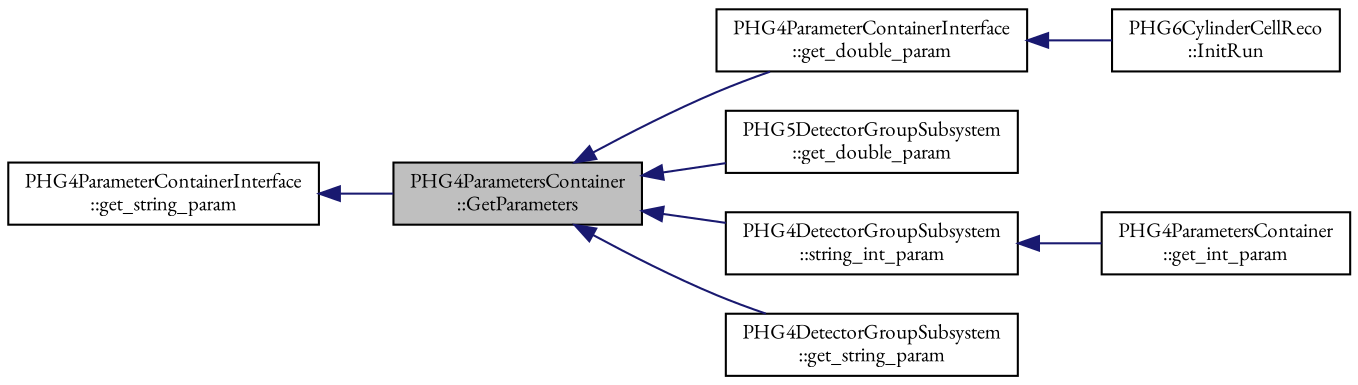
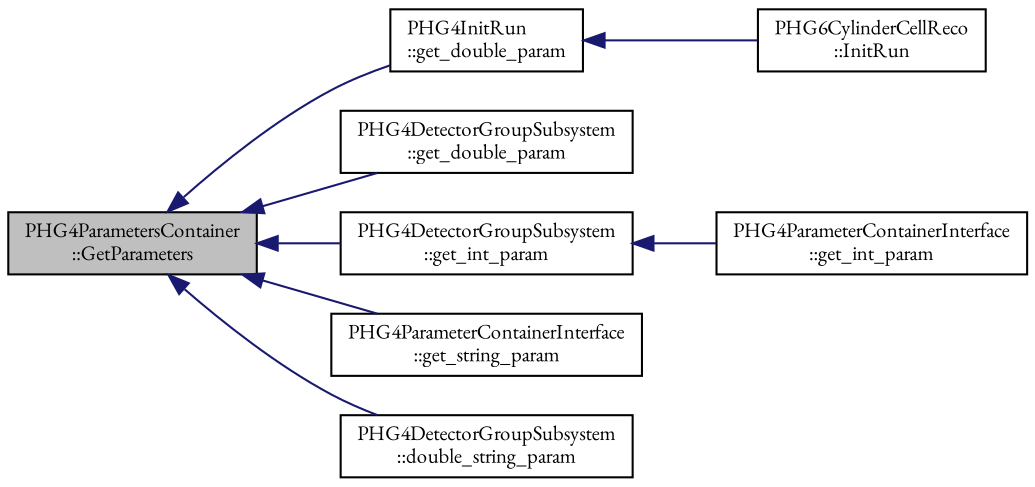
  digraph {
    fontname="EB Garamond"
    rankdir=LR
    node [color=black fontname="EB Garamond" fontsize=10 shape=record]
    edge [color=midnightblue dir=back fontname="EB Garamond" fontsize=10 labelfontname=FreeSans labelfontsize=10 style=solid]
    n1 [fillcolor=grey75 fontcolor=black height=0.2 label="PHG4ParametersContainer\l::GetParameters" style=filled width=0.4]
-   n2 [height=0.2 label="PHG4ParameterContainerInterface\l::get_double_param" width=0.4]
-   n3 [height=0.2 label="PHG5DetectorGroupSubsystem\l::get_double_param" width=0.4]
-   n4 [height=0.2 label="PHG4DetectorGroupSubsystem\l::string_int_param" width=0.4]
+   n2 [height=0.2 label="PHG4InitRun\l::get_double_param" width=0.4]
+   n3 [height=0.2 label="PHG4DetectorGroupSubsystem\l::get_double_param" width=0.4]
+   n4 [height=0.2 label="PHG4DetectorGroupSubsystem\l::get_int_param" width=0.4]
    n5 [height=0.2 label="PHG4ParameterContainerInterface\l::get_string_param" width=0.4]
-   n6 [height=0.2 label="PHG4DetectorGroupSubsystem\l::get_string_param" width=0.4]
+   n6 [height=0.2 label="PHG4DetectorGroupSubsystem\l::double_string_param" width=0.4]
    n7 [height=0.2 label="PHG6CylinderCellReco\l::InitRun" width=0.4]
-   n8 [height=0.2 label="PHG4ParametersContainer\l::get_int_param" width=0.4]
+   n8 [height=0.2 label="PHG4ParameterContainerInterface\l::get_int_param" width=0.4]
    n1 -> n2
    n1 -> n3
    n1 -> n4
-   n5 -> n1
+   n1 -> n5
    n1 -> n6
    n2 -> n7
    n4 -> n8
  }
